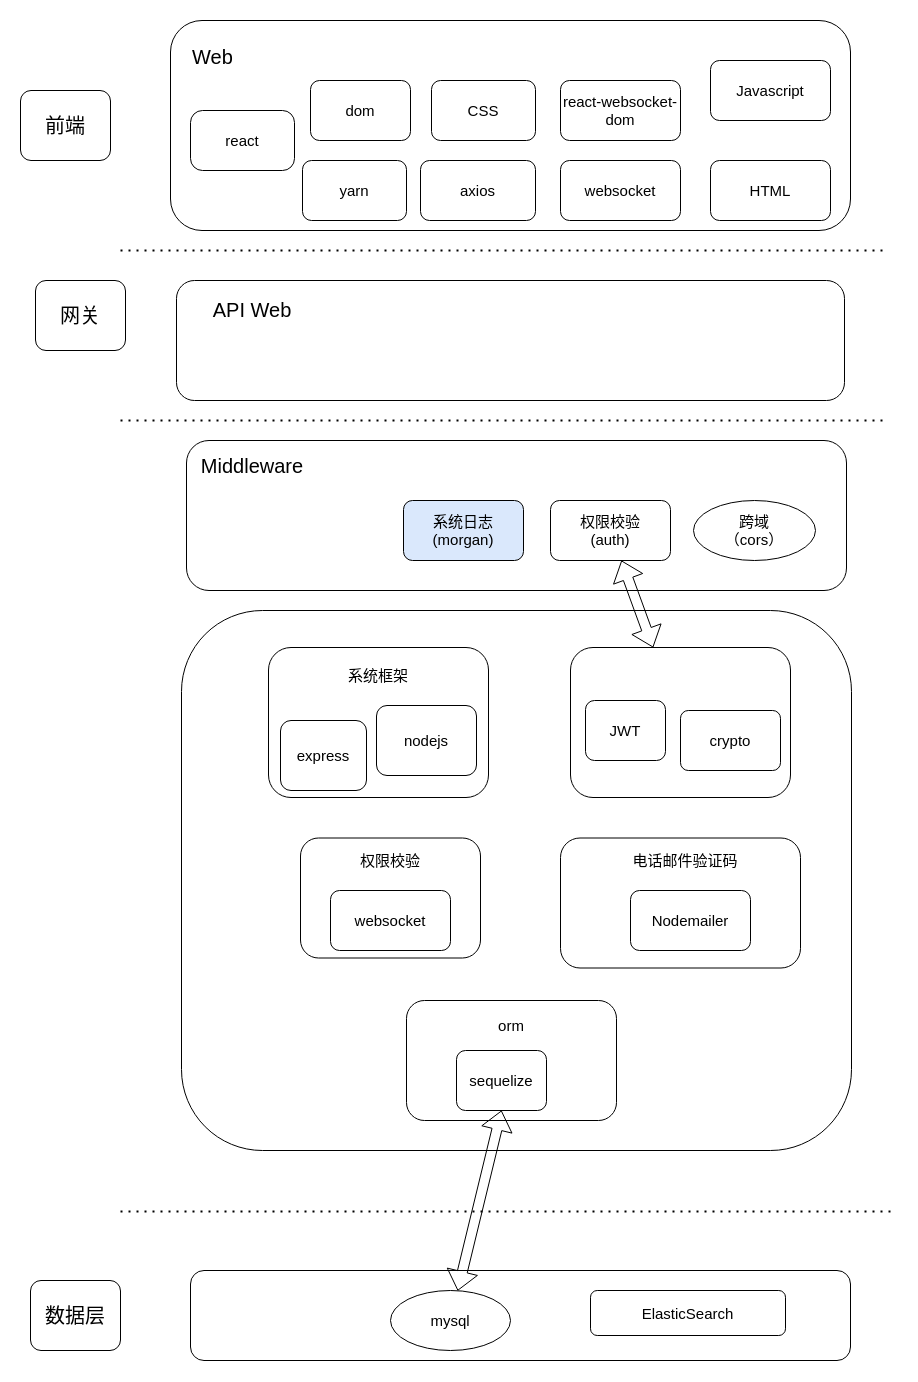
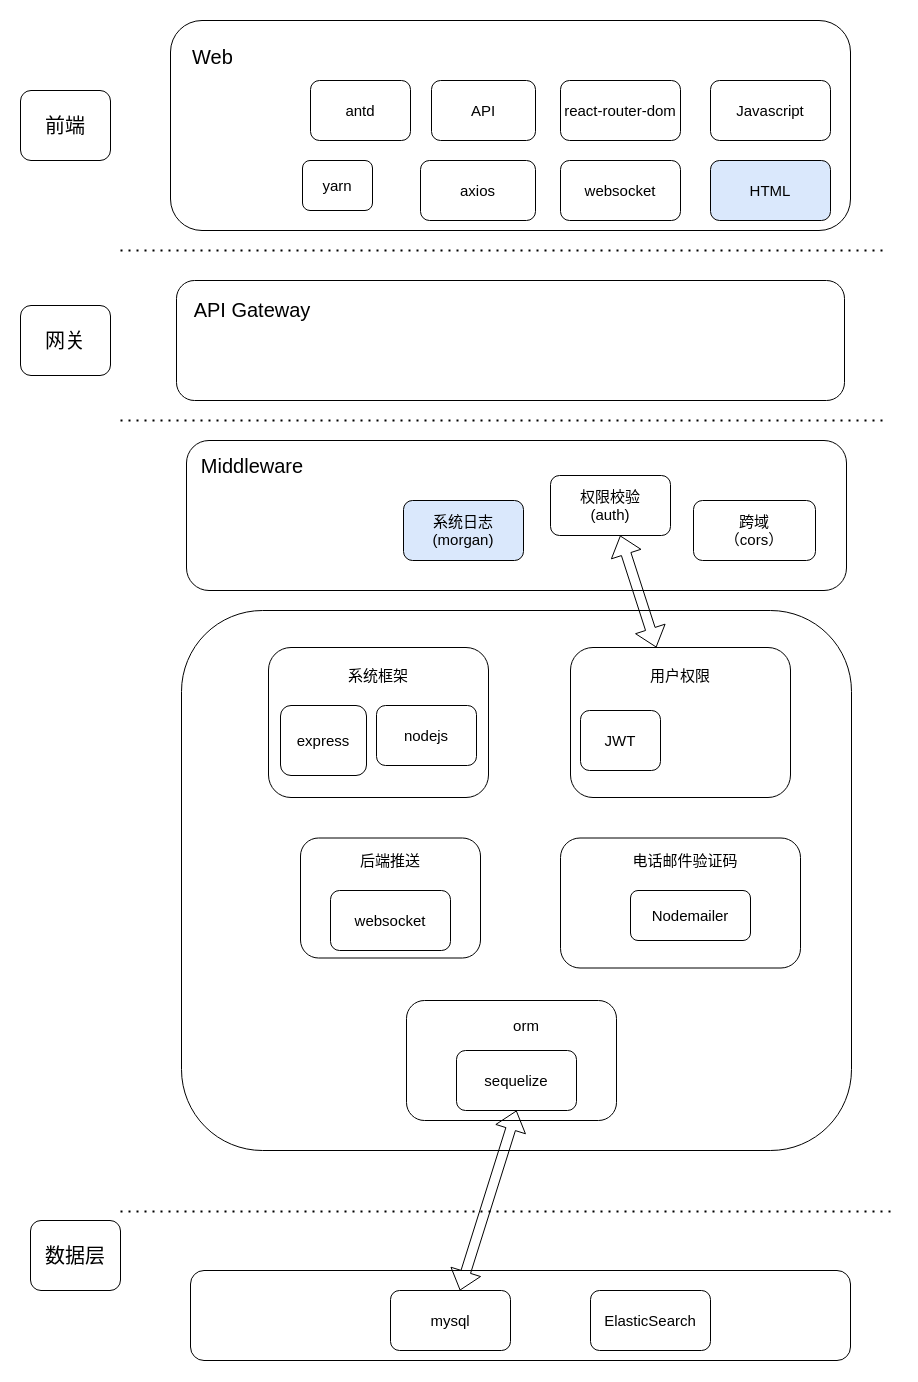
  <mxCell id="0" />
  <mxCell id="1" parent="0" />
  <mxCell id="2" value="" style="endArrow=none;dashed=1;html=1;dashPattern=1 3;strokeWidth=2;rounded=0;" parent="1" edge="1"><mxGeometry width="50" height="50" relative="1" as="geometry"><mxPoint x="120" y="250" as="sourcePoint" /><mxPoint x="884" y="250" as="targetPoint" /></mxGeometry></mxCell>
  <mxCell id="3" value="&lt;font style=&quot;font-size: 20px;&quot;&gt;前端&lt;/font&gt;" style="rounded=1;whiteSpace=wrap;html=1;direction=south;" parent="1" vertex="1"><mxGeometry x="20" y="90" width="90" height="70" as="geometry" /></mxCell>
  <mxCell id="4" value="" style="rounded=1;whiteSpace=wrap;html=1;" parent="1" vertex="1"><mxGeometry x="170" y="20" width="680" height="210" as="geometry" /></mxCell>
  <mxCell id="5" value="Web" style="text;strokeColor=none;fillColor=none;align=left;verticalAlign=middle;spacingLeft=4;spacingRight=4;overflow=hidden;points=[[0,0.5],[1,0.5]];portConstraint=eastwest;rotatable=0;fontSize=20;" parent="1" vertex="1"><mxGeometry x="186" y="40" width="80" height="30" as="geometry" /></mxCell>
- <mxCell id="6" value="&lt;font style=&quot;font-size: 15px;&quot;&gt;react&lt;/font&gt;" style="rounded=1;whiteSpace=wrap;html=1;fontSize=15;arcSize=20;" parent="1" vertex="1"><mxGeometry x="190" y="110" width="104" height="60" as="geometry" /></mxCell>
  <mxCell id="7" value="axios" style="rounded=1;whiteSpace=wrap;html=1;fontSize=15;" parent="1" vertex="1"><mxGeometry x="420" y="160" width="115" height="60" as="geometry" /></mxCell>
- <mxCell id="8" value="dom" style="rounded=1;whiteSpace=wrap;html=1;fontSize=15;" parent="1" vertex="1"><mxGeometry x="310" y="80" width="100" height="60" as="geometry" /></mxCell>
+ <mxCell id="8" value="antd" style="rounded=1;whiteSpace=wrap;html=1;fontSize=15;" parent="1" vertex="1"><mxGeometry x="310" y="80" width="100" height="60" as="geometry" /></mxCell>
  <mxCell id="9" value="" style="rounded=1;whiteSpace=wrap;html=1;" parent="1" vertex="1"><mxGeometry x="176" y="280" width="668" height="120" as="geometry" /></mxCell>
- <mxCell id="10" value="API Web" style="text;html=1;strokeColor=none;fillColor=none;align=center;verticalAlign=middle;whiteSpace=wrap;rounded=0;fontSize=20;" parent="1" vertex="1"><mxGeometry x="164" y="294" width="176" height="30" as="geometry" /></mxCell>
+ <mxCell id="10" value="API Gateway" style="text;html=1;strokeColor=none;fillColor=none;align=center;verticalAlign=middle;whiteSpace=wrap;rounded=0;fontSize=20;" parent="1" vertex="1"><mxGeometry x="164" y="294" width="176" height="30" as="geometry" /></mxCell>
  <mxCell id="11" value="" style="endArrow=none;dashed=1;html=1;dashPattern=1 3;strokeWidth=2;rounded=0;" parent="1" edge="1"><mxGeometry width="50" height="50" relative="1" as="geometry"><mxPoint x="120" y="420" as="sourcePoint" /><mxPoint x="885.5" y="420" as="targetPoint" /></mxGeometry></mxCell>
- <mxCell id="12" value="&lt;span style=&quot;font-size: 20px;&quot;&gt;网关&lt;/span&gt;" style="rounded=1;whiteSpace=wrap;html=1;direction=south;" parent="1" vertex="1"><mxGeometry x="35" y="280" width="90" height="70" as="geometry" /></mxCell>
+ <mxCell id="12" value="&lt;span style=&quot;font-size: 20px;&quot;&gt;网关&lt;/span&gt;" style="rounded=1;whiteSpace=wrap;html=1;direction=south;" parent="1" vertex="1"><mxGeometry x="20" y="305" width="90" height="70" as="geometry" /></mxCell>
  <mxCell id="13" value="" style="rounded=1;whiteSpace=wrap;html=1;fontSize=15;" parent="1" vertex="1"><mxGeometry x="181" y="610" width="670" height="540" as="geometry" /></mxCell>
  <mxCell id="14" value="" style="rounded=1;whiteSpace=wrap;html=1;fontSize=15;" parent="1" vertex="1"><mxGeometry x="186" y="440" width="660" height="150" as="geometry" /></mxCell>
  <mxCell id="15" value="Middleware" style="text;html=1;strokeColor=none;fillColor=none;align=center;verticalAlign=middle;whiteSpace=wrap;rounded=0;fontSize=20;" parent="1" vertex="1"><mxGeometry x="164" y="450" width="176" height="30" as="geometry" /></mxCell>
  <mxCell id="16" value="系统日志(morgan)" style="rounded=1;whiteSpace=wrap;html=1;fontSize=15;fillColor=#dae8fc;" parent="1" vertex="1"><mxGeometry x="403" y="500" width="120" height="60" as="geometry" /></mxCell>
- <mxCell id="17" value="权限校验&lt;br&gt;(auth)" style="rounded=1;whiteSpace=wrap;html=1;fontSize=15;" parent="1" vertex="1"><mxGeometry x="550" y="500" width="120" height="60" as="geometry" /></mxCell>
- <mxCell id="18" value="跨域&lt;br&gt;（cors）" style="ellipse;whiteSpace=wrap;html=1;fontSize=15;" parent="1" vertex="1"><mxGeometry x="693" y="500" width="122" height="60" as="geometry" /></mxCell>
+ <mxCell id="17" value="权限校验&lt;br&gt;(auth)" style="rounded=1;whiteSpace=wrap;html=1;fontSize=15;" parent="1" vertex="1"><mxGeometry x="550" y="475" width="120" height="60" as="geometry" /></mxCell>
+ <mxCell id="18" value="跨域&lt;br&gt;（cors）" style="rounded=1;whiteSpace=wrap;html=1;fontSize=15;" parent="1" vertex="1"><mxGeometry x="693" y="500" width="122" height="60" as="geometry" /></mxCell>
  <mxCell id="19" value="" style="rounded=1;whiteSpace=wrap;html=1;fontSize=15;" parent="1" vertex="1"><mxGeometry x="570" y="647" width="220" height="150" as="geometry" /></mxCell>
- <mxCell id="20" value="JWT" style="rounded=1;whiteSpace=wrap;html=1;fontSize=15;" parent="1" vertex="1"><mxGeometry x="585" y="700" width="80" height="60" as="geometry" /></mxCell>
- <mxCell id="21" value="crypto" style="rounded=1;whiteSpace=wrap;html=1;fontSize=15;arcSize=13;" parent="1" vertex="1"><mxGeometry x="680" y="710" width="100" height="60" as="geometry" /></mxCell>
+ <mxCell id="20" value="JWT" style="rounded=1;whiteSpace=wrap;html=1;fontSize=15;" parent="1" vertex="1"><mxGeometry x="580" y="710" width="80" height="60" as="geometry" /></mxCell>
+ <mxCell id="22" value="用户权限" style="text;html=1;strokeColor=none;fillColor=none;align=center;verticalAlign=middle;whiteSpace=wrap;rounded=0;fontSize=15;" parent="1" vertex="1"><mxGeometry x="620" y="660" width="120" height="30" as="geometry" /></mxCell>
  <mxCell id="23" value="" style="shape=flexArrow;endArrow=classic;startArrow=classic;html=1;rounded=0;fontSize=15;" parent="1" source="19" target="17" edge="1"><mxGeometry width="100" height="100" relative="1" as="geometry"><mxPoint x="470" y="650" as="sourcePoint" /><mxPoint x="570" y="550" as="targetPoint" /></mxGeometry></mxCell>
  <mxCell id="24" value="" style="rounded=1;whiteSpace=wrap;html=1;fontSize=15;" parent="1" vertex="1"><mxGeometry x="268" y="647" width="220" height="150" as="geometry" /></mxCell>
  <mxCell id="25" value="系统框架" style="text;html=1;strokeColor=none;fillColor=none;align=center;verticalAlign=middle;whiteSpace=wrap;rounded=0;fontSize=15;" parent="1" vertex="1"><mxGeometry x="338" y="660" width="80" height="30" as="geometry" /></mxCell>
- <mxCell id="26" value="express" style="rounded=1;whiteSpace=wrap;html=1;fontSize=15;" parent="1" vertex="1"><mxGeometry x="280" y="720" width="86" height="70" as="geometry" /></mxCell>
- <mxCell id="27" value="nodejs" style="rounded=1;whiteSpace=wrap;html=1;fontSize=15;" parent="1" vertex="1"><mxGeometry x="376" y="705" width="100" height="70" as="geometry" /></mxCell>
+ <mxCell id="26" value="express" style="rounded=1;whiteSpace=wrap;html=1;fontSize=15;" parent="1" vertex="1"><mxGeometry x="280" y="705" width="86" height="70" as="geometry" /></mxCell>
+ <mxCell id="27" value="nodejs" style="rounded=1;whiteSpace=wrap;html=1;fontSize=15;" parent="1" vertex="1"><mxGeometry x="376" y="705" width="100" height="60" as="geometry" /></mxCell>
  <mxCell id="28" value="" style="rounded=1;whiteSpace=wrap;html=1;fontSize=15;" parent="1" vertex="1"><mxGeometry x="300" y="837.5" width="180" height="120" as="geometry" /></mxCell>
- <mxCell id="29" value="权限校验" style="text;html=1;strokeColor=none;fillColor=none;align=center;verticalAlign=middle;whiteSpace=wrap;rounded=0;fontSize=15;" parent="1" vertex="1"><mxGeometry x="325" y="837.5" width="130" height="45" as="geometry" /></mxCell>
+ <mxCell id="29" value="后端推送" style="text;html=1;strokeColor=none;fillColor=none;align=center;verticalAlign=middle;whiteSpace=wrap;rounded=0;fontSize=15;" parent="1" vertex="1"><mxGeometry x="325" y="837.5" width="130" height="45" as="geometry" /></mxCell>
  <mxCell id="30" value="websocket" style="rounded=1;whiteSpace=wrap;html=1;fontSize=15;" parent="1" vertex="1"><mxGeometry x="330" y="890" width="120" height="60" as="geometry" /></mxCell>
  <mxCell id="31" value="" style="rounded=1;whiteSpace=wrap;html=1;fontSize=15;" parent="1" vertex="1"><mxGeometry x="560" y="837.5" width="240" height="130" as="geometry" /></mxCell>
  <mxCell id="32" value="电话邮件验证码" style="text;html=1;strokeColor=none;fillColor=none;align=center;verticalAlign=middle;whiteSpace=wrap;rounded=0;fontSize=15;" parent="1" vertex="1"><mxGeometry x="630" y="845" width="110" height="30" as="geometry" /></mxCell>
- <mxCell id="33" value="Nodemailer" style="rounded=1;whiteSpace=wrap;html=1;fontSize=15;" parent="1" vertex="1"><mxGeometry x="630" y="890" width="120" height="60" as="geometry" /></mxCell>
+ <mxCell id="33" value="Nodemailer" style="rounded=1;whiteSpace=wrap;html=1;fontSize=15;" parent="1" vertex="1"><mxGeometry x="630" y="890" width="120" height="50" as="geometry" /></mxCell>
  <mxCell id="34" value="" style="rounded=1;whiteSpace=wrap;html=1;fontSize=15;" parent="1" vertex="1"><mxGeometry x="406" y="1000" width="210" height="120" as="geometry" /></mxCell>
- <mxCell id="35" value="orm" style="text;html=1;strokeColor=none;fillColor=none;align=center;verticalAlign=middle;whiteSpace=wrap;rounded=0;fontSize=15;" parent="1" vertex="1"><mxGeometry x="481" y="1010" width="60" height="30" as="geometry" /></mxCell>
- <mxCell id="36" value="sequelize" style="rounded=1;whiteSpace=wrap;html=1;fontSize=15;" parent="1" vertex="1"><mxGeometry x="456" y="1050" width="90" height="60" as="geometry" /></mxCell>
+ <mxCell id="35" value="orm" style="text;html=1;strokeColor=none;fillColor=none;align=center;verticalAlign=middle;whiteSpace=wrap;rounded=0;fontSize=15;" parent="1" vertex="1"><mxGeometry x="496" y="1010" width="60" height="30" as="geometry" /></mxCell>
+ <mxCell id="36" value="sequelize" style="rounded=1;whiteSpace=wrap;html=1;fontSize=15;" parent="1" vertex="1"><mxGeometry x="456" y="1050" width="120" height="60" as="geometry" /></mxCell>
  <mxCell id="37" value="" style="endArrow=none;dashed=1;html=1;dashPattern=1 3;strokeWidth=2;rounded=0;" parent="1" edge="1"><mxGeometry width="50" height="50" relative="1" as="geometry"><mxPoint x="120" y="1211" as="sourcePoint" /><mxPoint x="896" y="1211" as="targetPoint" /></mxGeometry></mxCell>
- <mxCell id="38" value="&lt;span style=&quot;font-size: 20px;&quot;&gt;数据层&lt;/span&gt;" style="rounded=1;whiteSpace=wrap;html=1;direction=south;" parent="1" vertex="1"><mxGeometry x="30" y="1280" width="90" height="70" as="geometry" /></mxCell>
+ <mxCell id="38" value="&lt;span style=&quot;font-size: 20px;&quot;&gt;数据层&lt;/span&gt;" style="rounded=1;whiteSpace=wrap;html=1;direction=south;" parent="1" vertex="1"><mxGeometry x="30" y="1220" width="90" height="70" as="geometry" /></mxCell>
  <mxCell id="39" value="" style="rounded=1;whiteSpace=wrap;html=1;fontSize=15;" parent="1" vertex="1"><mxGeometry x="190" y="1270" width="660" height="90" as="geometry" /></mxCell>
- <mxCell id="40" value="mysql" style="ellipse;whiteSpace=wrap;html=1;fontSize=15;" parent="1" vertex="1"><mxGeometry x="390" y="1290" width="120" height="60" as="geometry" /></mxCell>
- <mxCell id="41" value="ElasticSearch" style="rounded=1;whiteSpace=wrap;html=1;fontSize=15;" parent="1" vertex="1"><mxGeometry x="590" y="1290" width="195" height="45" as="geometry" /></mxCell>
+ <mxCell id="40" value="mysql" style="rounded=1;whiteSpace=wrap;html=1;fontSize=15;" parent="1" vertex="1"><mxGeometry x="390" y="1290" width="120" height="60" as="geometry" /></mxCell>
+ <mxCell id="41" value="ElasticSearch" style="rounded=1;whiteSpace=wrap;html=1;fontSize=15;" parent="1" vertex="1"><mxGeometry x="590" y="1290" width="120" height="60" as="geometry" /></mxCell>
  <mxCell id="42" value="" style="shape=flexArrow;endArrow=classic;startArrow=classic;html=1;rounded=0;fontSize=15;entryX=0.5;entryY=1;entryDx=0;entryDy=0;" parent="1" source="40" target="36" edge="1"><mxGeometry width="100" height="100" relative="1" as="geometry"><mxPoint x="330" y="1200" as="sourcePoint" /><mxPoint x="430" y="1100" as="targetPoint" /></mxGeometry></mxCell>
- <mxCell id="43" value="react-websocket-dom" style="rounded=1;whiteSpace=wrap;html=1;fontSize=15;" parent="1" vertex="1"><mxGeometry x="560" y="80" width="120" height="60" as="geometry" /></mxCell>
- <mxCell id="44" value="yarn" style="rounded=1;whiteSpace=wrap;html=1;fontSize=15;" parent="1" vertex="1"><mxGeometry x="302" y="160" width="104" height="60" as="geometry" /></mxCell>
+ <mxCell id="43" value="react-router-dom" style="rounded=1;whiteSpace=wrap;html=1;fontSize=15;" parent="1" vertex="1"><mxGeometry x="560" y="80" width="120" height="60" as="geometry" /></mxCell>
+ <mxCell id="44" value="yarn" style="rounded=1;whiteSpace=wrap;html=1;fontSize=15;" parent="1" vertex="1"><mxGeometry x="302" y="160" width="70" height="50" as="geometry" /></mxCell>
  <mxCell id="45" value="websocket" style="rounded=1;whiteSpace=wrap;html=1;fontSize=15;" parent="1" vertex="1"><mxGeometry x="560" y="160" width="120" height="60" as="geometry" /></mxCell>
- <mxCell id="46" value="Javascript" style="rounded=1;whiteSpace=wrap;html=1;fontSize=15;" parent="1" vertex="1"><mxGeometry x="710" y="60" width="120" height="60" as="geometry" /></mxCell>
- <mxCell id="47" value="HTML" style="rounded=1;whiteSpace=wrap;html=1;fontSize=15;" parent="1" vertex="1"><mxGeometry x="710" y="160" width="120" height="60" as="geometry" /></mxCell>
- <mxCell id="48" value="CSS" style="rounded=1;whiteSpace=wrap;html=1;fontSize=15;" parent="1" vertex="1"><mxGeometry x="431" y="80" width="104" height="60" as="geometry" /></mxCell>
+ <mxCell id="46" value="Javascript" style="rounded=1;whiteSpace=wrap;html=1;fontSize=15;" parent="1" vertex="1"><mxGeometry x="710" y="80" width="120" height="60" as="geometry" /></mxCell>
+ <mxCell id="47" value="HTML" style="rounded=1;whiteSpace=wrap;html=1;fontSize=15;fillColor=#dae8fc;" parent="1" vertex="1"><mxGeometry x="710" y="160" width="120" height="60" as="geometry" /></mxCell>
+ <mxCell id="48" value="API" style="rounded=1;whiteSpace=wrap;html=1;fontSize=15;" parent="1" vertex="1"><mxGeometry x="431" y="80" width="104" height="60" as="geometry" /></mxCell>
